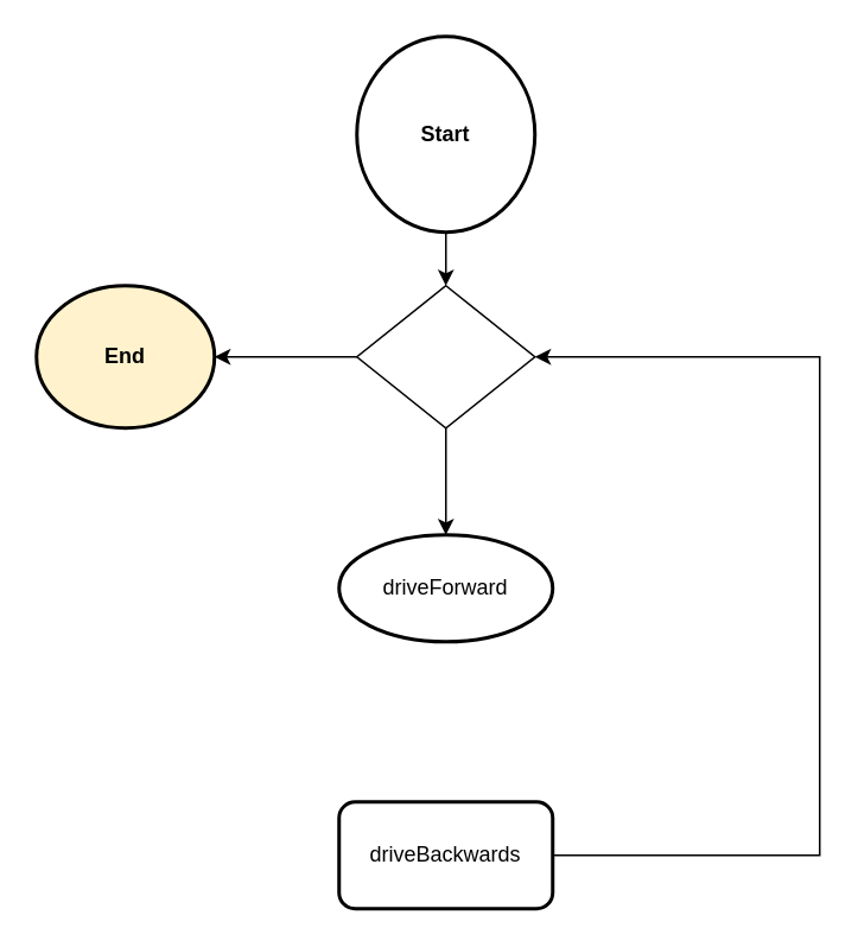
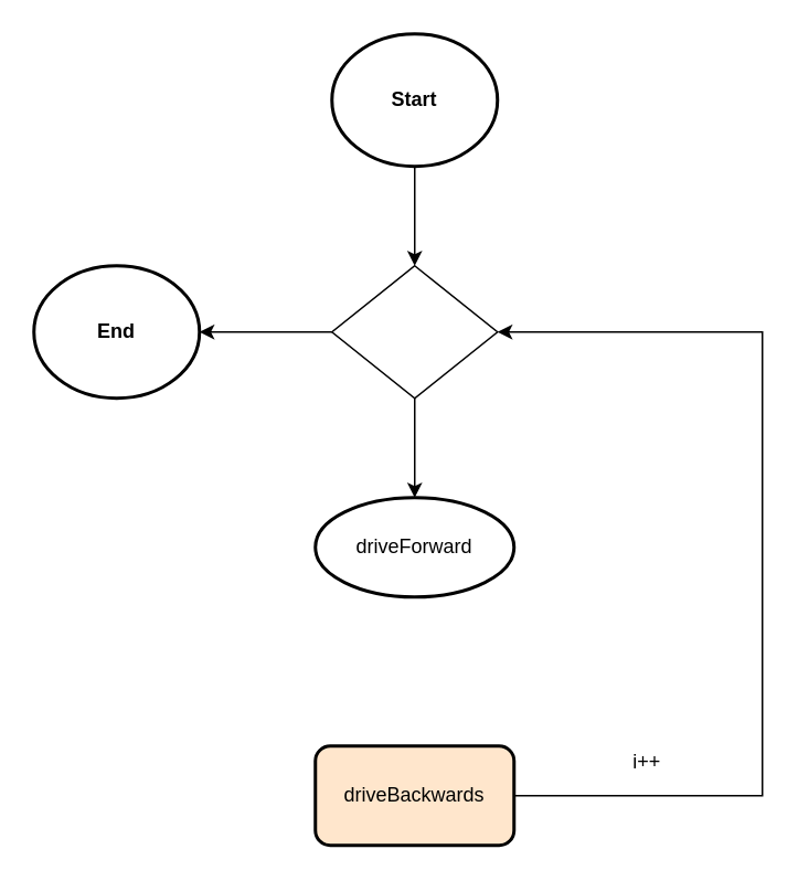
  <mxCell id="0" />
  <mxCell id="1" parent="0" />
  <mxCell id="2" style="edgeStyle=orthogonalEdgeStyle;rounded=0;orthogonalLoop=1;jettySize=auto;html=1;entryX=0.5;entryY=0;entryDx=0;entryDy=0;" edge="1" parent="1" source="4" target="7"><mxGeometry relative="1" as="geometry" /></mxCell>
  <mxCell id="3" style="edgeStyle=orthogonalEdgeStyle;rounded=0;orthogonalLoop=1;jettySize=auto;html=1;" edge="1" parent="1" source="4" target="10"><mxGeometry relative="1" as="geometry" /></mxCell>
  <mxCell id="4" value="" style="rhombus;whiteSpace=wrap;html=1;" vertex="1" parent="1"><mxGeometry x="200" y="160" width="100" height="80" as="geometry" /></mxCell>
  <mxCell id="5" style="edgeStyle=orthogonalEdgeStyle;rounded=0;orthogonalLoop=1;jettySize=auto;html=1;" edge="1" parent="1" source="6" target="4"><mxGeometry relative="1" as="geometry" /></mxCell>
- <mxCell id="6" value="Start" style="ellipse;whiteSpace=wrap;html=1;fontStyle=1;strokeWidth=2;" vertex="1" parent="1"><mxGeometry x="200" y="20" width="100" height="110" as="geometry" /></mxCell>
+ <mxCell id="6" value="Start" style="ellipse;whiteSpace=wrap;html=1;fontStyle=1;strokeWidth=2;" vertex="1" parent="1"><mxGeometry x="200" y="20" width="100" height="80" as="geometry" /></mxCell>
  <mxCell id="7" value="driveForward" style="ellipse;whiteSpace=wrap;html=1;strokeWidth=2;" vertex="1" parent="1"><mxGeometry x="190" y="300" width="120" height="60" as="geometry" /></mxCell>
  <mxCell id="8" style="edgeStyle=orthogonalEdgeStyle;rounded=0;orthogonalLoop=1;jettySize=auto;html=1;entryX=1;entryY=0.5;entryDx=0;entryDy=0;" edge="1" parent="1" source="9" target="4"><mxGeometry relative="1" as="geometry"><mxPoint x="462" y="200" as="targetPoint" /><Array as="points"><mxPoint x="460" y="480" /><mxPoint x="460" y="200" /></Array></mxGeometry></mxCell>
- <mxCell id="9" value="driveBackwards" style="rounded=1;whiteSpace=wrap;html=1;strokeWidth=2;" vertex="1" parent="1"><mxGeometry x="190" y="450" width="120" height="60" as="geometry" /></mxCell>
- <mxCell id="10" value="End" style="ellipse;whiteSpace=wrap;html=1;fontStyle=1;strokeWidth=2;fillColor=#fff2cc;" vertex="1" parent="1"><mxGeometry x="20" y="160" width="100" height="80" as="geometry" /></mxCell>
+ <mxCell id="9" value="driveBackwards" style="rounded=1;whiteSpace=wrap;html=1;strokeWidth=2;fillColor=#ffe6cc;" vertex="1" parent="1"><mxGeometry x="190" y="450" width="120" height="60" as="geometry" /></mxCell>
+ <mxCell id="10" value="End" style="ellipse;whiteSpace=wrap;html=1;fontStyle=1;strokeWidth=2;" vertex="1" parent="1"><mxGeometry x="20" y="160" width="100" height="80" as="geometry" /></mxCell>
+ <mxCell id="11" value="i++" style="text;html=1;align=center;verticalAlign=middle;resizable=0;points=[];autosize=1;" vertex="1" parent="1"><mxGeometry x="375" y="450" width="30" height="20" as="geometry" /></mxCell>
